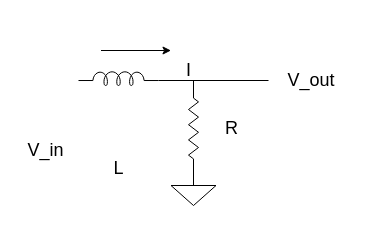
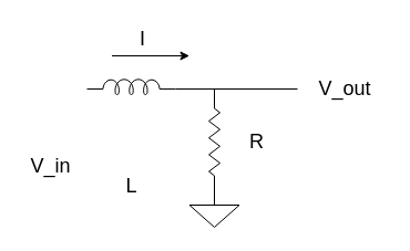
  <mxCell id="0" />
  <mxCell id="1" parent="0" />
  <mxCell id="2" value="V_in" style="text;html=1;align=center;verticalAlign=middle;resizable=0;points=[];autosize=1;strokeColor=none;fontSize=18;" parent="1" vertex="1"><mxGeometry x="20" y="135" width="50" height="30" as="geometry" /></mxCell>
  <mxCell id="3" value="V_out&amp;nbsp;" style="text;html=1;align=center;verticalAlign=middle;resizable=0;points=[];autosize=1;strokeColor=none;fontSize=18;" parent="1" vertex="1"><mxGeometry x="278" y="65" width="70" height="30" as="geometry" /></mxCell>
  <mxCell id="4" style="edgeStyle=orthogonalEdgeStyle;rounded=0;orthogonalLoop=1;jettySize=auto;html=1;fontSize=18;endArrow=none;endFill=0;" parent="1" edge="1"><mxGeometry relative="1" as="geometry"><mxPoint x="268" y="80" as="targetPoint" /><mxPoint x="158" y="80" as="sourcePoint" /></mxGeometry></mxCell>
  <mxCell id="5" value="" style="pointerEvents=1;verticalLabelPosition=bottom;shadow=0;dashed=0;align=center;html=1;verticalAlign=top;shape=mxgraph.electrical.resistors.resistor_2;fontSize=18;rotation=-90;" parent="1" vertex="1"><mxGeometry x="145.5" y="123" width="95" height="10" as="geometry" /></mxCell>
  <mxCell id="6" value="" style="pointerEvents=1;verticalLabelPosition=bottom;shadow=0;dashed=0;align=center;html=1;verticalAlign=top;shape=mxgraph.electrical.signal_sources.signal_ground;fontSize=18;" parent="1" vertex="1"><mxGeometry x="170.5" y="175" width="45" height="30" as="geometry" /></mxCell>
  <mxCell id="7" value="L" style="text;html=1;align=center;verticalAlign=middle;resizable=0;points=[];autosize=1;strokeColor=none;fontSize=18;" parent="1" vertex="1"><mxGeometry x="103" y="153" width="30" height="30" as="geometry" /></mxCell>
  <mxCell id="8" value="R" style="text;html=1;align=center;verticalAlign=middle;resizable=0;points=[];autosize=1;strokeColor=none;fontSize=18;" parent="1" vertex="1"><mxGeometry x="215.5" y="113" width="30" height="30" as="geometry" /></mxCell>
  <mxCell id="9" value="" style="endArrow=classic;html=1;fontSize=18;" parent="1" edge="1"><mxGeometry width="50" height="50" relative="1" as="geometry"><mxPoint x="100.5" y="50" as="sourcePoint" /><mxPoint x="170.5" y="50" as="targetPoint" /></mxGeometry></mxCell>
- <mxCell id="10" value="I" style="text;html=1;align=center;verticalAlign=middle;resizable=0;points=[];autosize=1;strokeColor=none;fontSize=18;" parent="1" vertex="1"><mxGeometry x="178" y="55" width="20" height="30" as="geometry" /></mxCell>
+ <mxCell id="10" value="I" style="text;html=1;align=center;verticalAlign=middle;resizable=0;points=[];autosize=1;strokeColor=none;fontSize=18;" parent="1" vertex="1"><mxGeometry x="118" y="20" width="20" height="30" as="geometry" /></mxCell>
  <mxCell id="11" value="" style="pointerEvents=1;verticalLabelPosition=bottom;shadow=0;dashed=0;align=center;html=1;verticalAlign=top;shape=mxgraph.electrical.inductors.inductor_5;" vertex="1" parent="1"><mxGeometry x="78" y="71" width="80" height="14" as="geometry" /></mxCell>
